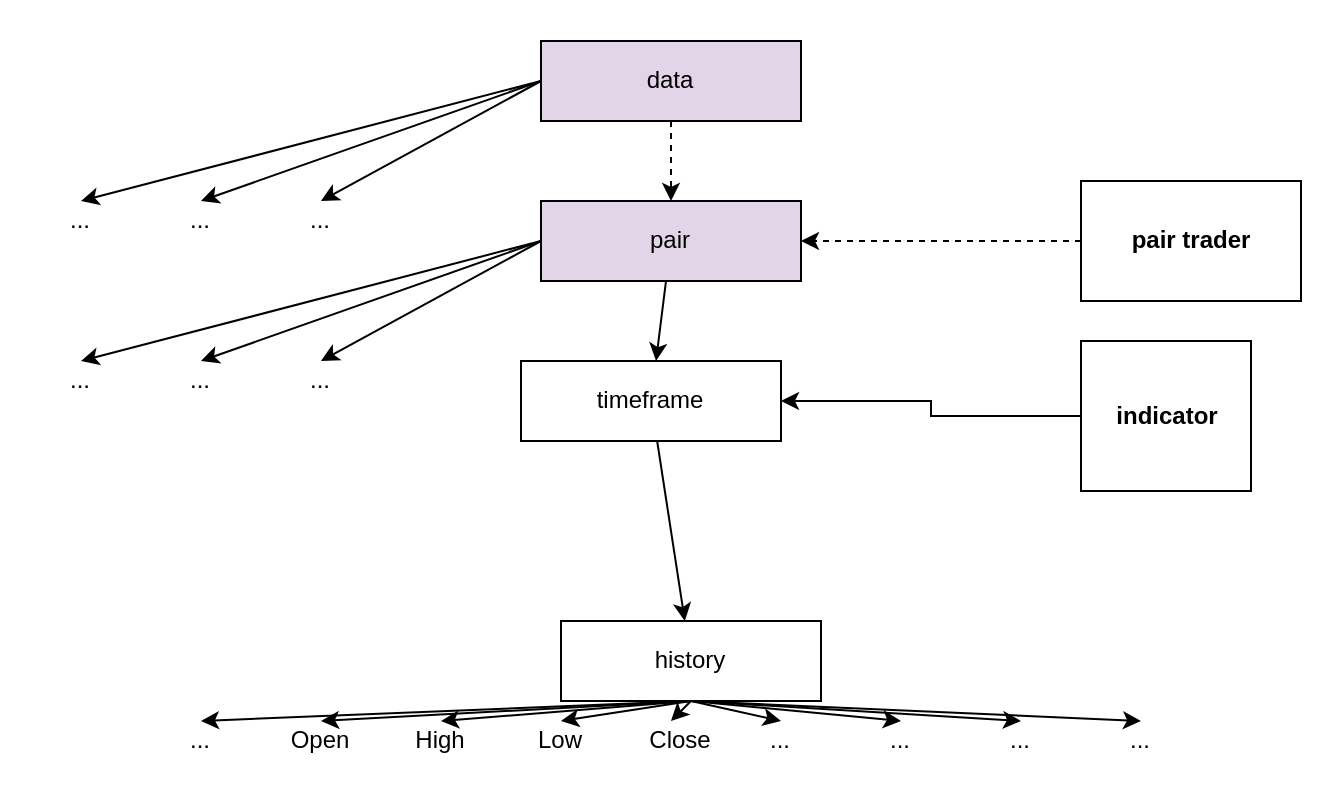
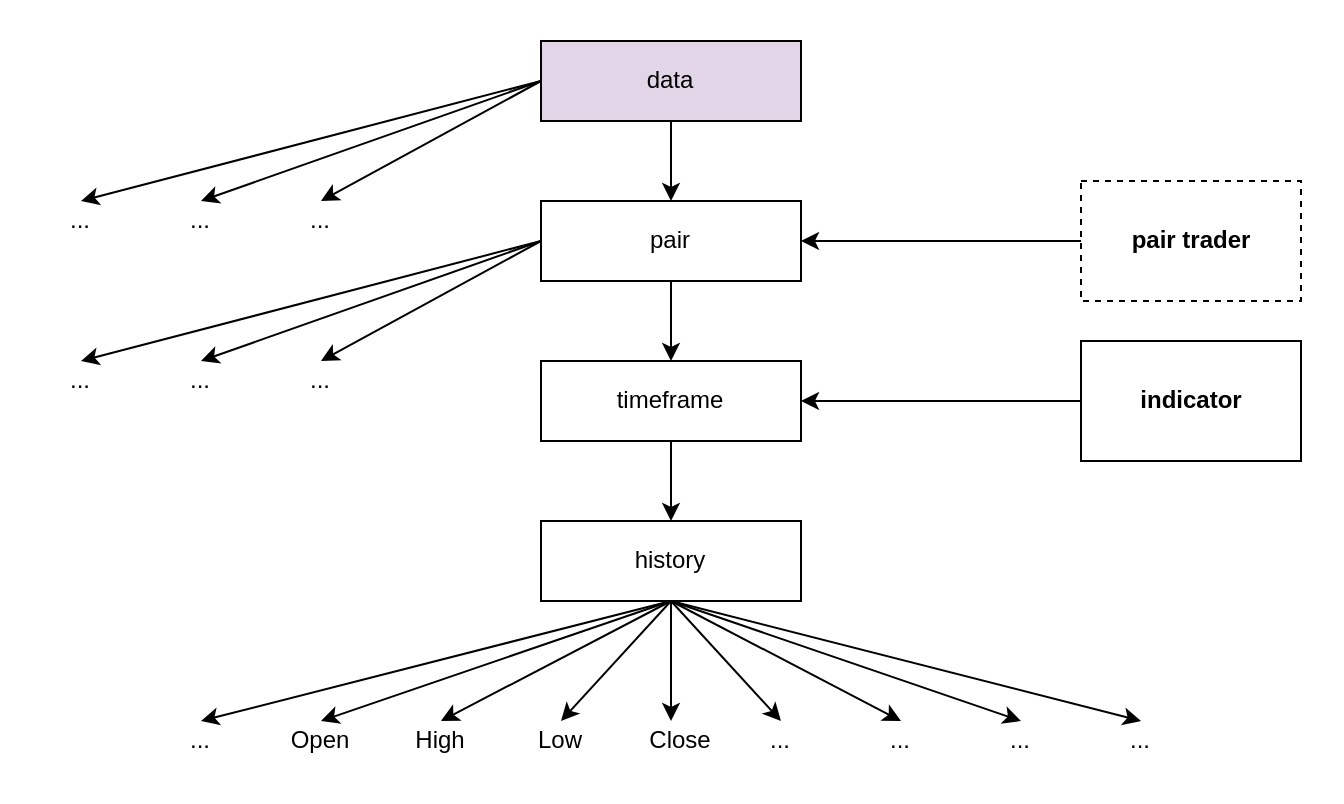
  <mxCell id="0" />
  <mxCell id="1" parent="0" />
  <mxCell id="2" value="data" style="rounded=0;whiteSpace=wrap;html=1;fillColor=#e1d5e7;" parent="1" vertex="1"><mxGeometry x="270" y="20" width="130" height="40" as="geometry" /></mxCell>
- <mxCell id="3" value="pair" style="rounded=0;whiteSpace=wrap;html=1;fillColor=#e1d5e7;" parent="1" vertex="1"><mxGeometry x="270" y="100" width="130" height="40" as="geometry" /></mxCell>
- <mxCell id="4" value="timeframe" style="rounded=0;whiteSpace=wrap;html=1;" parent="1" vertex="1"><mxGeometry x="260" y="180" width="130" height="40" as="geometry" /></mxCell>
- <mxCell id="5" value="history" style="rounded=0;whiteSpace=wrap;html=1;" parent="1" vertex="1"><mxGeometry x="280" y="310" width="130" height="40" as="geometry" /></mxCell>
+ <mxCell id="3" value="pair" style="rounded=0;whiteSpace=wrap;html=1;" parent="1" vertex="1"><mxGeometry x="270" y="100" width="130" height="40" as="geometry" /></mxCell>
+ <mxCell id="4" value="timeframe" style="rounded=0;whiteSpace=wrap;html=1;" parent="1" vertex="1"><mxGeometry x="270" y="180" width="130" height="40" as="geometry" /></mxCell>
+ <mxCell id="5" value="history" style="rounded=0;whiteSpace=wrap;html=1;" parent="1" vertex="1"><mxGeometry x="270" y="260" width="130" height="40" as="geometry" /></mxCell>
  <mxCell id="6" style="edgeStyle=orthogonalEdgeStyle;rounded=0;orthogonalLoop=1;jettySize=auto;html=1;entryX=1;entryY=0.5;entryDx=0;entryDy=0;" parent="1" source="7" target="4" edge="1"><mxGeometry relative="1" as="geometry" /></mxCell>
- <mxCell id="7" value="&lt;b&gt;indicator&lt;/b&gt;" style="html=1;" parent="1" vertex="1"><mxGeometry x="540" y="170" width="85" height="75" as="geometry" /></mxCell>
- <mxCell id="8" style="edgeStyle=orthogonalEdgeStyle;rounded=0;orthogonalLoop=1;jettySize=auto;html=1;entryX=1;entryY=0.5;entryDx=0;entryDy=0;dashed=1;" parent="1" source="9" target="3" edge="1"><mxGeometry relative="1" as="geometry" /></mxCell>
- <mxCell id="9" value="&lt;b&gt;pair trader&lt;/b&gt;" style="html=1;" parent="1" vertex="1"><mxGeometry x="540" y="90" width="110" height="60" as="geometry" /></mxCell>
+ <mxCell id="7" value="&lt;b&gt;indicator&lt;/b&gt;" style="html=1;" parent="1" vertex="1"><mxGeometry x="540" y="170" width="110" height="60" as="geometry" /></mxCell>
+ <mxCell id="8" style="edgeStyle=orthogonalEdgeStyle;rounded=0;orthogonalLoop=1;jettySize=auto;html=1;entryX=1;entryY=0.5;entryDx=0;entryDy=0;" parent="1" source="9" target="3" edge="1"><mxGeometry relative="1" as="geometry" /></mxCell>
+ <mxCell id="9" value="&lt;b&gt;pair trader&lt;/b&gt;" style="html=1;dashed=1;" parent="1" vertex="1"><mxGeometry x="540" y="90" width="110" height="60" as="geometry" /></mxCell>
  <mxCell id="10" value="" style="endArrow=classic;html=1;exitX=0;exitY=0.5;exitDx=0;exitDy=0;" edge="1" parent="1" source="2"><mxGeometry width="50" height="50" relative="1" as="geometry"><mxPoint x="390" y="240" as="sourcePoint" /><mxPoint x="40" y="100" as="targetPoint" /></mxGeometry></mxCell>
  <mxCell id="11" value="" style="endArrow=classic;html=1;exitX=0;exitY=0.5;exitDx=0;exitDy=0;" edge="1" parent="1" source="2"><mxGeometry width="50" height="50" relative="1" as="geometry"><mxPoint x="280" y="40" as="sourcePoint" /><mxPoint x="100" y="100" as="targetPoint" /></mxGeometry></mxCell>
  <mxCell id="12" value="" style="endArrow=classic;html=1;" edge="1" parent="1"><mxGeometry width="50" height="50" relative="1" as="geometry"><mxPoint x="270" y="40" as="sourcePoint" /><mxPoint x="160" y="100" as="targetPoint" /></mxGeometry></mxCell>
- <mxCell id="13" value="" style="endArrow=classic;html=1;dashed=1;" edge="1" parent="1" source="2" target="3"><mxGeometry width="50" height="50" relative="1" as="geometry"><mxPoint x="334.66" y="60" as="sourcePoint" /><mxPoint x="334.66" y="100" as="targetPoint" /></mxGeometry></mxCell>
+ <mxCell id="13" value="" style="endArrow=classic;html=1;" edge="1" parent="1" source="2" target="3"><mxGeometry width="50" height="50" relative="1" as="geometry"><mxPoint x="334.66" y="60" as="sourcePoint" /><mxPoint x="334.66" y="100" as="targetPoint" /></mxGeometry></mxCell>
  <mxCell id="14" value="" style="endArrow=classic;html=1;" edge="1" parent="1" source="3" target="4"><mxGeometry width="50" height="50" relative="1" as="geometry"><mxPoint x="345" y="70" as="sourcePoint" /><mxPoint x="345" y="110" as="targetPoint" /></mxGeometry></mxCell>
  <mxCell id="15" value="" style="endArrow=classic;html=1;exitX=0;exitY=0.5;exitDx=0;exitDy=0;" edge="1" parent="1"><mxGeometry width="50" height="50" relative="1" as="geometry"><mxPoint x="270" y="120" as="sourcePoint" /><mxPoint x="40" y="180" as="targetPoint" /></mxGeometry></mxCell>
  <mxCell id="16" value="" style="endArrow=classic;html=1;exitX=0;exitY=0.5;exitDx=0;exitDy=0;" edge="1" parent="1"><mxGeometry width="50" height="50" relative="1" as="geometry"><mxPoint x="270" y="120" as="sourcePoint" /><mxPoint x="100" y="180" as="targetPoint" /></mxGeometry></mxCell>
  <mxCell id="17" value="" style="endArrow=classic;html=1;" edge="1" parent="1"><mxGeometry width="50" height="50" relative="1" as="geometry"><mxPoint x="270" y="120" as="sourcePoint" /><mxPoint x="160" y="180" as="targetPoint" /></mxGeometry></mxCell>
  <mxCell id="18" value="..." style="text;html=1;strokeColor=none;fillColor=none;align=center;verticalAlign=middle;whiteSpace=wrap;rounded=0;" vertex="1" parent="1"><mxGeometry x="20" y="100" width="40" height="20" as="geometry" /></mxCell>
  <mxCell id="19" value="..." style="text;html=1;strokeColor=none;fillColor=none;align=center;verticalAlign=middle;whiteSpace=wrap;rounded=0;" vertex="1" parent="1"><mxGeometry x="80" y="100" width="40" height="20" as="geometry" /></mxCell>
  <mxCell id="20" value="..." style="text;html=1;strokeColor=none;fillColor=none;align=center;verticalAlign=middle;whiteSpace=wrap;rounded=0;" vertex="1" parent="1"><mxGeometry x="140" y="100" width="40" height="20" as="geometry" /></mxCell>
  <mxCell id="21" value="..." style="text;html=1;strokeColor=none;fillColor=none;align=center;verticalAlign=middle;whiteSpace=wrap;rounded=0;" vertex="1" parent="1"><mxGeometry x="20" y="180" width="40" height="20" as="geometry" /></mxCell>
  <mxCell id="22" value="..." style="text;html=1;strokeColor=none;fillColor=none;align=center;verticalAlign=middle;whiteSpace=wrap;rounded=0;" vertex="1" parent="1"><mxGeometry x="80" y="180" width="40" height="20" as="geometry" /></mxCell>
  <mxCell id="23" value="..." style="text;html=1;strokeColor=none;fillColor=none;align=center;verticalAlign=middle;whiteSpace=wrap;rounded=0;" vertex="1" parent="1"><mxGeometry x="140" y="180" width="40" height="20" as="geometry" /></mxCell>
  <mxCell id="24" value="" style="endArrow=classic;html=1;" edge="1" parent="1" source="4" target="5"><mxGeometry width="50" height="50" relative="1" as="geometry"><mxPoint x="345" y="160" as="sourcePoint" /><mxPoint x="345" y="190" as="targetPoint" /></mxGeometry></mxCell>
  <mxCell id="25" value="" style="endArrow=classic;html=1;exitX=0.5;exitY=1;exitDx=0;exitDy=0;" edge="1" parent="1" source="5"><mxGeometry width="50" height="50" relative="1" as="geometry"><mxPoint x="320" y="340" as="sourcePoint" /><mxPoint x="100" y="360" as="targetPoint" /></mxGeometry></mxCell>
  <mxCell id="26" value="" style="endArrow=classic;html=1;exitX=0.5;exitY=1;exitDx=0;exitDy=0;" edge="1" parent="1" source="5"><mxGeometry width="50" height="50" relative="1" as="geometry"><mxPoint x="330" y="300" as="sourcePoint" /><mxPoint x="160" y="360" as="targetPoint" /></mxGeometry></mxCell>
  <mxCell id="27" value="" style="endArrow=classic;html=1;exitX=0.5;exitY=1;exitDx=0;exitDy=0;" edge="1" parent="1" source="5"><mxGeometry width="50" height="50" relative="1" as="geometry"><mxPoint x="330" y="300" as="sourcePoint" /><mxPoint x="220" y="360" as="targetPoint" /></mxGeometry></mxCell>
  <mxCell id="28" value="..." style="text;html=1;strokeColor=none;fillColor=none;align=center;verticalAlign=middle;whiteSpace=wrap;rounded=0;" vertex="1" parent="1"><mxGeometry x="80" y="360" width="40" height="20" as="geometry" /></mxCell>
  <mxCell id="29" value="Open" style="text;html=1;strokeColor=none;fillColor=none;align=center;verticalAlign=middle;whiteSpace=wrap;rounded=0;" vertex="1" parent="1"><mxGeometry x="140" y="360" width="40" height="20" as="geometry" /></mxCell>
  <mxCell id="30" value="High" style="text;html=1;strokeColor=none;fillColor=none;align=center;verticalAlign=middle;whiteSpace=wrap;rounded=0;" vertex="1" parent="1"><mxGeometry x="200" y="360" width="40" height="20" as="geometry" /></mxCell>
  <mxCell id="31" value="" style="endArrow=classic;html=1;exitX=0.5;exitY=1;exitDx=0;exitDy=0;" edge="1" parent="1" source="5"><mxGeometry width="50" height="50" relative="1" as="geometry"><mxPoint x="340" y="310" as="sourcePoint" /><mxPoint x="280" y="360" as="targetPoint" /></mxGeometry></mxCell>
  <mxCell id="32" value="" style="endArrow=classic;html=1;exitX=0.5;exitY=1;exitDx=0;exitDy=0;" edge="1" parent="1" source="5"><mxGeometry width="50" height="50" relative="1" as="geometry"><mxPoint x="345" y="310" as="sourcePoint" /><mxPoint x="335" y="360" as="targetPoint" /></mxGeometry></mxCell>
  <mxCell id="33" value="Low" style="text;html=1;strokeColor=none;fillColor=none;align=center;verticalAlign=middle;whiteSpace=wrap;rounded=0;" vertex="1" parent="1"><mxGeometry x="260" y="360" width="40" height="20" as="geometry" /></mxCell>
  <mxCell id="34" value="Close" style="text;html=1;strokeColor=none;fillColor=none;align=center;verticalAlign=middle;whiteSpace=wrap;rounded=0;" vertex="1" parent="1"><mxGeometry x="320" y="360" width="40" height="20" as="geometry" /></mxCell>
  <mxCell id="35" value="" style="endArrow=classic;html=1;exitX=0.5;exitY=1;exitDx=0;exitDy=0;" edge="1" parent="1" source="5"><mxGeometry width="50" height="50" relative="1" as="geometry"><mxPoint x="360" y="320" as="sourcePoint" /><mxPoint x="390" y="360" as="targetPoint" /></mxGeometry></mxCell>
  <mxCell id="36" value="" style="endArrow=classic;html=1;exitX=0.5;exitY=1;exitDx=0;exitDy=0;" edge="1" parent="1" source="5"><mxGeometry width="50" height="50" relative="1" as="geometry"><mxPoint x="345" y="310" as="sourcePoint" /><mxPoint x="450" y="360" as="targetPoint" /></mxGeometry></mxCell>
  <mxCell id="37" value="" style="endArrow=classic;html=1;exitX=0.5;exitY=1;exitDx=0;exitDy=0;" edge="1" parent="1" source="5"><mxGeometry width="50" height="50" relative="1" as="geometry"><mxPoint x="345" y="310" as="sourcePoint" /><mxPoint x="510" y="360" as="targetPoint" /></mxGeometry></mxCell>
  <mxCell id="38" value="..." style="text;html=1;strokeColor=none;fillColor=none;align=center;verticalAlign=middle;whiteSpace=wrap;rounded=0;" vertex="1" parent="1"><mxGeometry x="370" y="360" width="40" height="20" as="geometry" /></mxCell>
  <mxCell id="39" value="..." style="text;html=1;strokeColor=none;fillColor=none;align=center;verticalAlign=middle;whiteSpace=wrap;rounded=0;" vertex="1" parent="1"><mxGeometry x="430" y="360" width="40" height="20" as="geometry" /></mxCell>
  <mxCell id="40" value="..." style="text;html=1;strokeColor=none;fillColor=none;align=center;verticalAlign=middle;whiteSpace=wrap;rounded=0;" vertex="1" parent="1"><mxGeometry x="490" y="360" width="40" height="20" as="geometry" /></mxCell>
  <mxCell id="41" value="" style="endArrow=classic;html=1;exitX=0.5;exitY=1;exitDx=0;exitDy=0;" edge="1" parent="1" source="5"><mxGeometry width="50" height="50" relative="1" as="geometry"><mxPoint x="345" y="310" as="sourcePoint" /><mxPoint x="570" y="360" as="targetPoint" /></mxGeometry></mxCell>
  <mxCell id="42" value="..." style="text;html=1;strokeColor=none;fillColor=none;align=center;verticalAlign=middle;whiteSpace=wrap;rounded=0;" vertex="1" parent="1"><mxGeometry x="550" y="360" width="40" height="20" as="geometry" /></mxCell>
